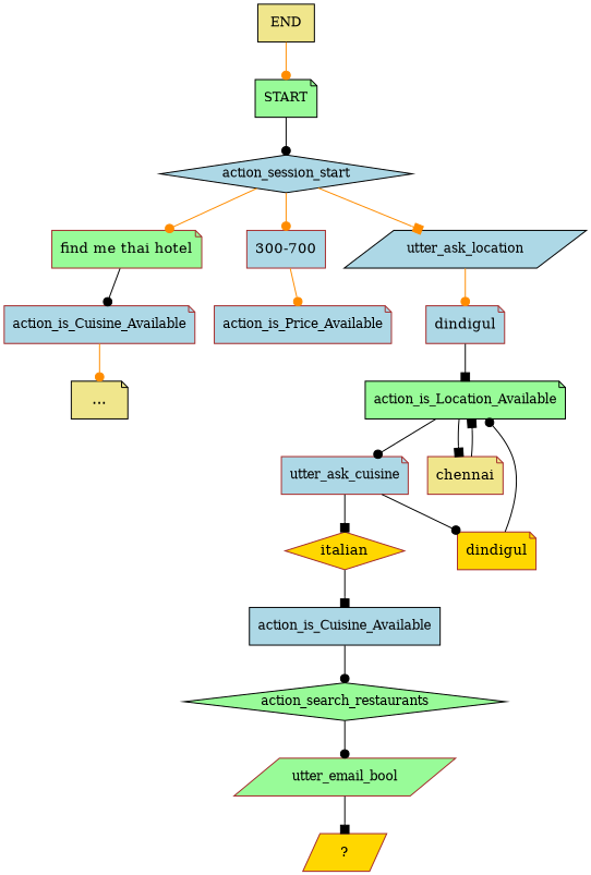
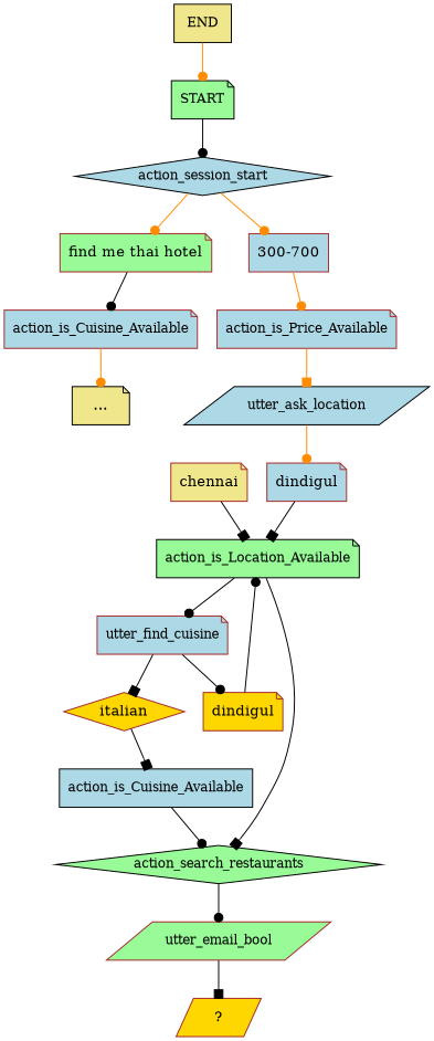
  digraph {
    node [color=brown fillcolor=lightblue fontsize=12 shape=note style=filled]
    edge [arrowhead=dot color=black]
    n1 [color=black fillcolor=palegreen label=START]
    n2 [color=black label=action_session_start shape=diamond]
    n3 [color=black fillcolor=khaki label=END shape=box]
    n4 [fillcolor=palegreen label="find me thai hotel" fontsize=""]
    n5 [label="300-700" shape=box fontsize=""]
    n6 [label=action_is_Cuisine_Available]
    n7 [label=action_is_Price_Available]
    n8 [color=black fillcolor=khaki label="..." fontsize=""]
    n9 [color=black label=utter_ask_location shape=parallelogram]
    n10 [label=dindigul fontsize=""]
    n11 [color=black fillcolor=palegreen label=action_is_Location_Available]
-   n12 [label=utter_ask_cuisine]
+   n12 [label=utter_find_cuisine]
    n13 [fillcolor=khaki label=chennai fontsize=""]
    n14 [fillcolor=gold label=dindigul fontsize=""]
    n15 [fillcolor=gold label=italian shape=diamond fontsize=""]
    n16 [color=black label=action_is_Cuisine_Available shape=box]
    n17 [color=black fillcolor=palegreen label=action_search_restaurants shape=diamond]
    n18 [fillcolor=palegreen label=utter_email_bool shape=parallelogram]
    n19 [fillcolor=gold label="  ?  " shape=parallelogram fontsize=""]
    n1 -> n2
    n2 -> n4 [color=darkorange]
    n2 -> n5 [color=darkorange]
    n3 -> n1 [color=darkorange]
    n4 -> n6
    n5 -> n7 [color=darkorange]
    n6 -> n8 [color=darkorange]
-   n2 -> n9 [arrowhead=box color=darkorange]
+   n7 -> n9 [arrowhead=box color=darkorange]
    n9 -> n10 [color=darkorange]
    n10 -> n11 [arrowhead=box]
    n11 -> n12
-   n11 -> n13 [arrowhead=box]
+   n11 -> n17 [arrowhead=box]
    n12 -> n14
    n12 -> n15 [arrowhead=box]
    n13 -> n11 [arrowhead=box]
    n14 -> n11
    n15 -> n16 [arrowhead=box]
    n16 -> n17
    n17 -> n18
    n18 -> n19 [arrowhead=box]
  }
